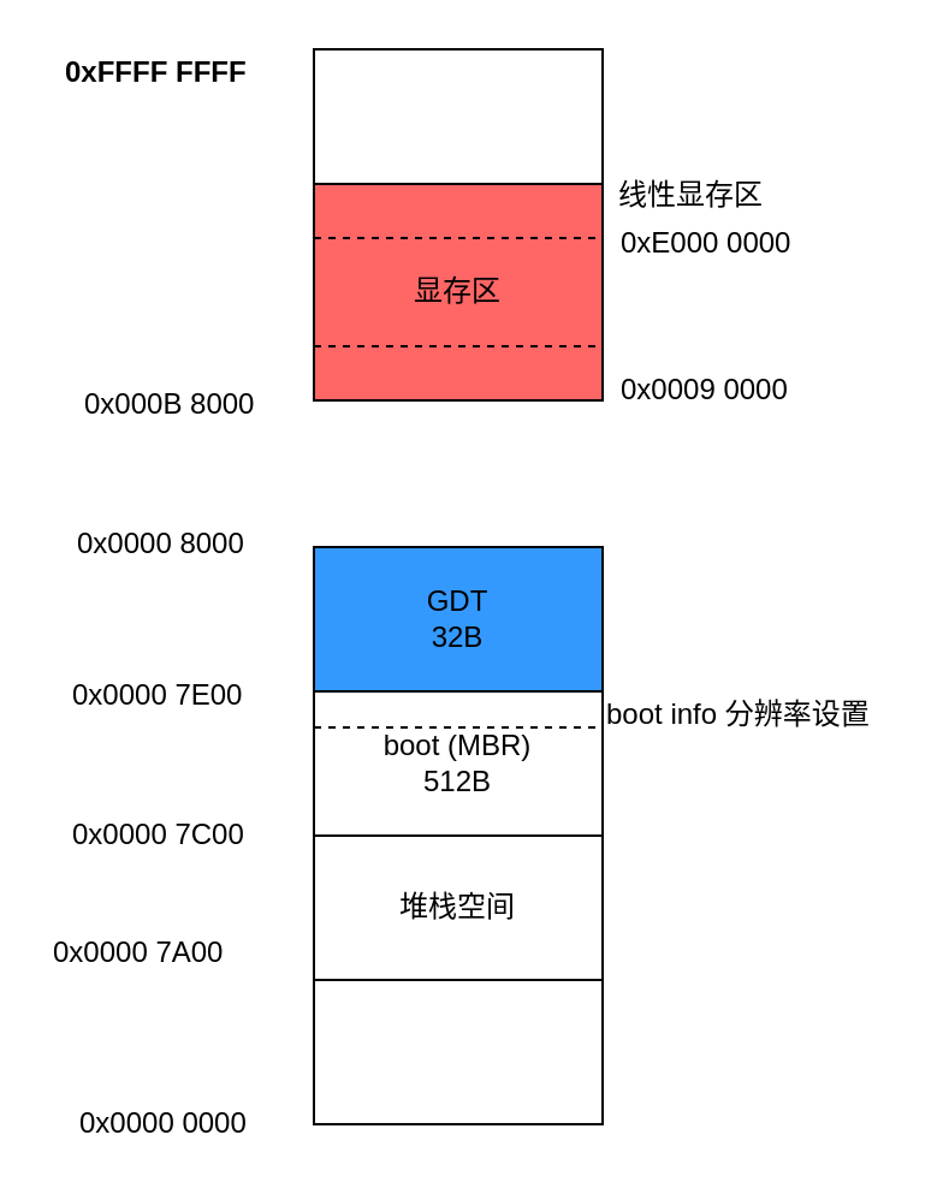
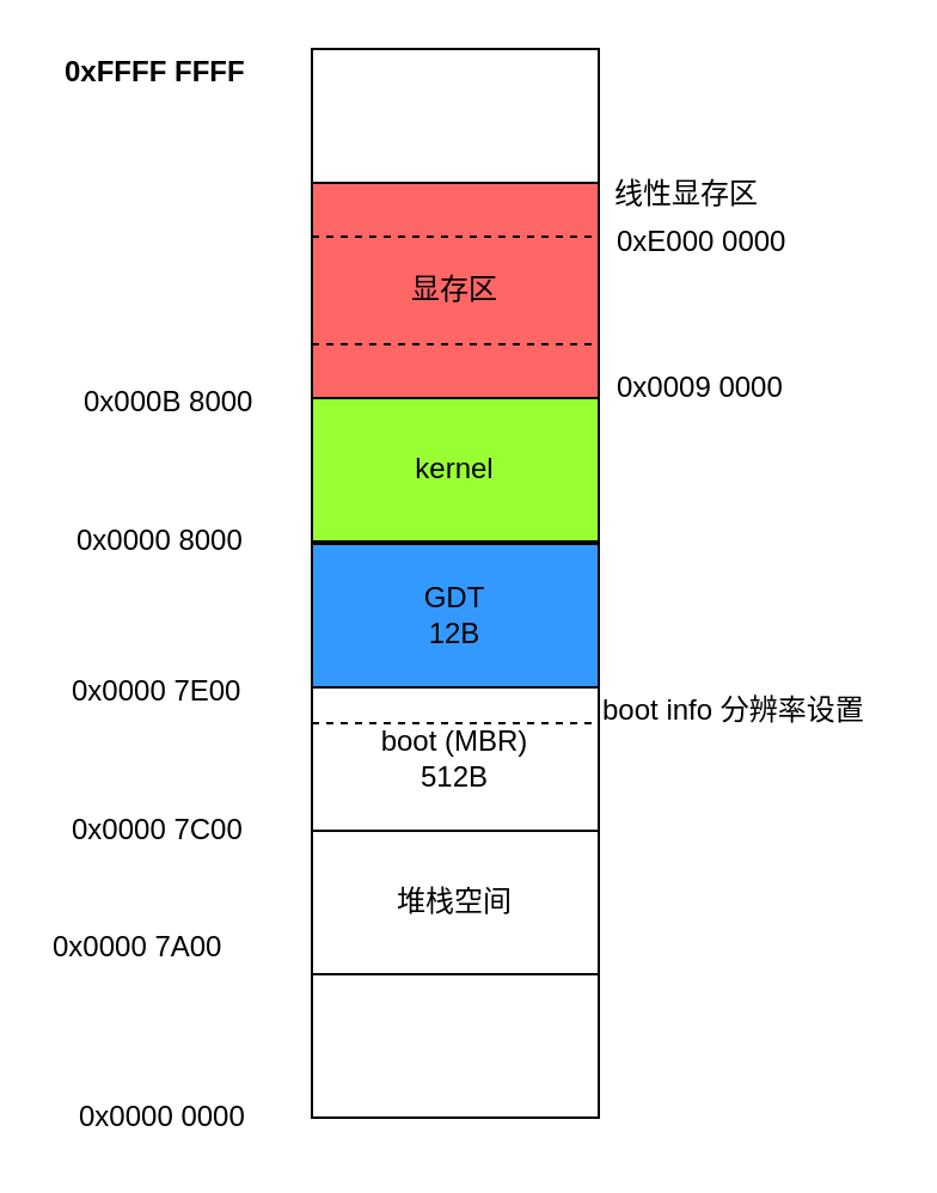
  <mxCell id="0" />
  <mxCell id="1" parent="0" />
  <mxCell id="2" value="" style="rounded=0;whiteSpace=wrap;html=1;" vertex="1" parent="1"><mxGeometry x="130" y="20" width="120" height="56" as="geometry" /></mxCell>
  <mxCell id="3" value="&lt;b&gt;0xFFFF FFFF&lt;/b&gt;" style="text;html=1;resizable=0;points=[];autosize=1;align=left;verticalAlign=top;spacingTop=-4;" vertex="1" parent="1"><mxGeometry x="25" y="20" width="90" height="20" as="geometry" /></mxCell>
  <mxCell id="4" value="显存区" style="rounded=0;whiteSpace=wrap;html=1;fillColor=#FF6666;" vertex="1" parent="1"><mxGeometry x="130" y="76" width="120" height="90" as="geometry" /></mxCell>
+ <mxCell id="5" value="kernel" style="rounded=0;whiteSpace=wrap;html=1;fillColor=#99FF33;" vertex="1" parent="1"><mxGeometry x="130" y="166" width="120" height="60" as="geometry" /></mxCell>
  <mxCell id="6" value="0x000B 8000" style="text;html=1;resizable=0;points=[];autosize=1;align=left;verticalAlign=top;spacingTop=-4;" vertex="1" parent="1"><mxGeometry x="33" y="158" width="90" height="20" as="geometry" /></mxCell>
  <mxCell id="7" value="0x0000 8000" style="text;html=1;resizable=0;points=[];autosize=1;align=left;verticalAlign=top;spacingTop=-4;" vertex="1" parent="1"><mxGeometry x="30" y="216" width="80" height="20" as="geometry" /></mxCell>
- <mxCell id="8" value="GDT&lt;br&gt;32B" style="rounded=0;whiteSpace=wrap;html=1;fillColor=#3399FF;" vertex="1" parent="1"><mxGeometry x="130" y="227" width="120" height="60" as="geometry" /></mxCell>
+ <mxCell id="8" value="GDT&lt;br&gt;12B" style="rounded=0;whiteSpace=wrap;html=1;fillColor=#3399FF;" vertex="1" parent="1"><mxGeometry x="130" y="227" width="120" height="60" as="geometry" /></mxCell>
  <mxCell id="9" value="0x0000 7E00" style="text;html=1;resizable=0;points=[];autosize=1;align=left;verticalAlign=top;spacingTop=-4;" vertex="1" parent="1"><mxGeometry x="28" y="279" width="90" height="20" as="geometry" /></mxCell>
  <mxCell id="10" value="boot (MBR)&lt;br&gt;512B" style="rounded=0;whiteSpace=wrap;html=1;fillColor=#FFFFFF;" vertex="1" parent="1"><mxGeometry x="130" y="287" width="120" height="60" as="geometry" /></mxCell>
  <mxCell id="11" value="0x0000 7C00" style="text;html=1;resizable=0;points=[];autosize=1;align=left;verticalAlign=top;spacingTop=-4;" vertex="1" parent="1"><mxGeometry x="28" y="337" width="90" height="20" as="geometry" /></mxCell>
  <mxCell id="12" value="堆栈空间" style="rounded=0;whiteSpace=wrap;html=1;fillColor=#FFFFFF;" vertex="1" parent="1"><mxGeometry x="130" y="347" width="120" height="60" as="geometry" /></mxCell>
  <mxCell id="13" value="0x0000 7A00" style="text;html=1;resizable=0;points=[];autosize=1;align=left;verticalAlign=top;spacingTop=-4;" vertex="1" parent="1"><mxGeometry x="20" y="386" width="90" height="20" as="geometry" /></mxCell>
  <mxCell id="14" value="" style="rounded=0;whiteSpace=wrap;html=1;fillColor=#FFFFFF;" vertex="1" parent="1"><mxGeometry x="130" y="407" width="120" height="60" as="geometry" /></mxCell>
  <mxCell id="15" value="0x0000 0000" style="text;html=1;resizable=0;points=[];autosize=1;align=left;verticalAlign=top;spacingTop=-4;" vertex="1" parent="1"><mxGeometry x="31" y="457" width="80" height="20" as="geometry" /></mxCell>
  <mxCell id="16" value="" style="endArrow=none;dashed=1;html=1;exitX=0;exitY=0.25;exitDx=0;exitDy=0;entryX=1;entryY=0.25;entryDx=0;entryDy=0;" edge="1" parent="1" source="10" target="10"><mxGeometry width="50" height="50" relative="1" as="geometry"><mxPoint x="310" y="346" as="sourcePoint" /><mxPoint x="360" y="296" as="targetPoint" /></mxGeometry></mxCell>
  <mxCell id="17" value="boot info 分辨率设置" style="text;html=1;resizable=0;points=[];autosize=1;align=left;verticalAlign=top;spacingTop=-4;" vertex="1" parent="1"><mxGeometry x="250" y="287" width="120" height="20" as="geometry" /></mxCell>
  <mxCell id="18" value="" style="endArrow=none;dashed=1;html=1;exitX=0;exitY=0.75;exitDx=0;exitDy=0;entryX=1;entryY=0.75;entryDx=0;entryDy=0;" edge="1" parent="1" source="4" target="4"><mxGeometry width="50" height="50" relative="1" as="geometry"><mxPoint x="320" y="166" as="sourcePoint" /><mxPoint x="370" y="116" as="targetPoint" /></mxGeometry></mxCell>
  <mxCell id="19" value="" style="endArrow=none;dashed=1;html=1;exitX=0;exitY=0.25;exitDx=0;exitDy=0;entryX=1;entryY=0.25;entryDx=0;entryDy=0;" edge="1" parent="1" source="4" target="4"><mxGeometry width="50" height="50" relative="1" as="geometry"><mxPoint x="170" y="146" as="sourcePoint" /><mxPoint x="220" y="96" as="targetPoint" /></mxGeometry></mxCell>
  <mxCell id="20" value="线性显存区" style="text;html=1;resizable=0;points=[];autosize=1;align=left;verticalAlign=top;spacingTop=-4;" vertex="1" parent="1"><mxGeometry x="255" y="71" width="80" height="20" as="geometry" /></mxCell>
  <mxCell id="21" value="0x0009 0000" style="text;html=1;resizable=0;points=[];autosize=1;align=left;verticalAlign=top;spacingTop=-4;" vertex="1" parent="1"><mxGeometry x="256" y="152" width="80" height="20" as="geometry" /></mxCell>
  <mxCell id="22" value="0xE000 0000" style="text;html=1;resizable=0;points=[];autosize=1;align=left;verticalAlign=top;spacingTop=-4;" vertex="1" parent="1"><mxGeometry x="256" y="91" width="90" height="20" as="geometry" /></mxCell>
